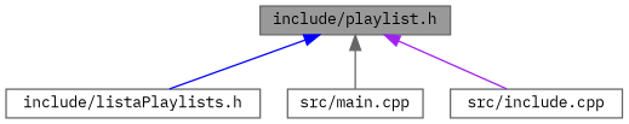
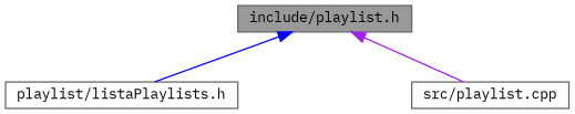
  digraph {
    fontname="IBM Plex Mono"
    node [color=grey40 fillcolor=white fontname="IBM Plex Mono" fontsize=10 shape=box style=filled]
    edge [dir=back fontname="IBM Plex Mono" fontsize=10 labelfontname=Helvetica labelfontsize=10 style=solid]
    n1 [color=gray40 fillcolor=grey60 fontcolor=black height=0.2 label="include/playlist.h" width=0.4]
-   n2 [height=0.2 label="include/listaPlaylists.h" width=0.4]
-   n3 [height=0.2 label="src/main.cpp" width=0.4]
-   n4 [height=0.2 label="src/include.cpp" width=0.4]
+   n2 [height=0.2 label="playlist/listaPlaylists.h" width=0.4]
+   n4 [height=0.2 label="src/playlist.cpp" width=0.4]
    n1 -> n2 [color=blue]
-   n1 -> n3 [color=gray40]
    n1 -> n4 [color=purple]
  }
